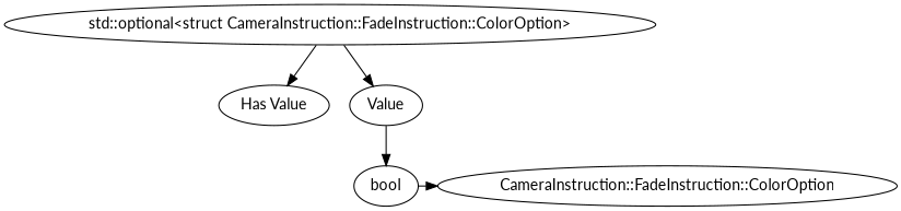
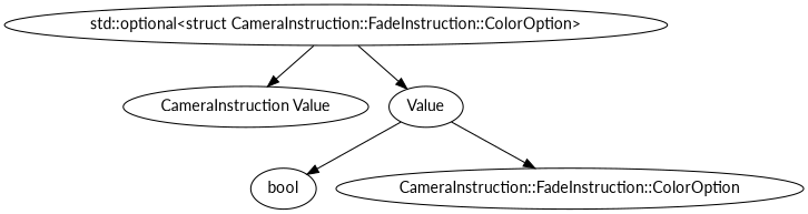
  digraph {
    fontname=Lato
    rankdir=TB
    node [fontname=Lato]
    edge [fontname=Lato]
    n1 [label=bool]
    n2 [label="CameraInstruction::FadeInstruction::ColorOption"]
    n3 [label="std::optional<struct CameraInstruction::FadeInstruction::ColorOption>"]
-   n4 [label="Has Value"]
+   n4 [label="CameraInstruction Value"]
    n5 [label=Value]
    subgraph sub_1 {
      rank=max
      n1
      n2
    }
    n3 -> n4
    n3 -> n5
    n5 -> n1
-   n1 -> n2
+   n5 -> n2
  }
